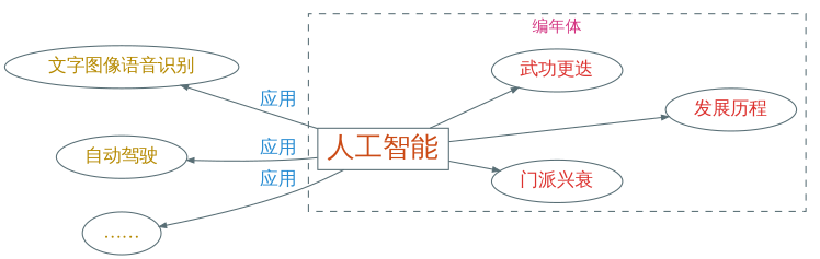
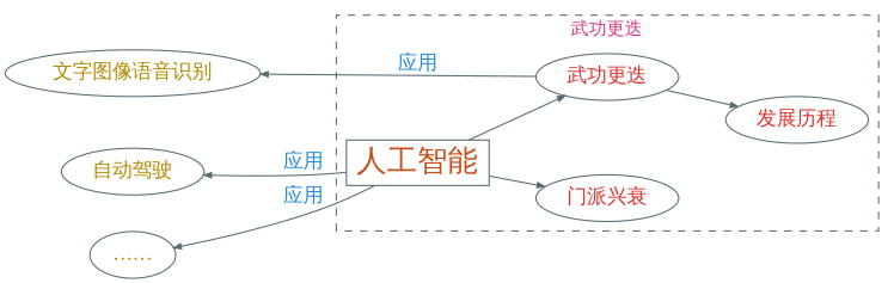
  digraph {
    fontname=Ubuntu
    nodesep=0.4
    rankdir=LR
    ranksep=0.5
    node [color="#586e75" fontcolor="#dc322f" fontname=Ubuntu fontsize=16 shape=ellipse]
    edge [arrowsize=0.6 color="#586e75" fontcolor="#268bd2" fontname=Ubuntu fontsize=16]
    "人工智能" [fontcolor="#cb4b16" fontsize=24 shape=box]
    "武功更迭"
    "门派兴衰"
    "发展历程"
    "自动驾驶" [fontcolor="#b58900"]
    "文字图像语音识别" [fontcolor="#b58900"]
    "……" [fontcolor="#b58900"]
    subgraph cluster_1 {
      color="#586e75"
      fontcolor="#d33682"
-     label="编年体"
+     label="武功更迭"
      style=dashed
      "人工智能"
      "武功更迭"
      "门派兴衰"
      "发展历程"
    }
    "人工智能" -> "武功更迭"
    "人工智能" -> "门派兴衰"
-   "人工智能" -> "发展历程"
+   "武功更迭" -> "发展历程"
    "自动驾驶" -> "人工智能" [dir=back label="应用"]
-   "文字图像语音识别" -> "人工智能" [dir=back label="应用"]
+   "文字图像语音识别" -> "武功更迭" [dir=back label="应用"]
    "……" -> "人工智能" [dir=back label="应用"]
  }
